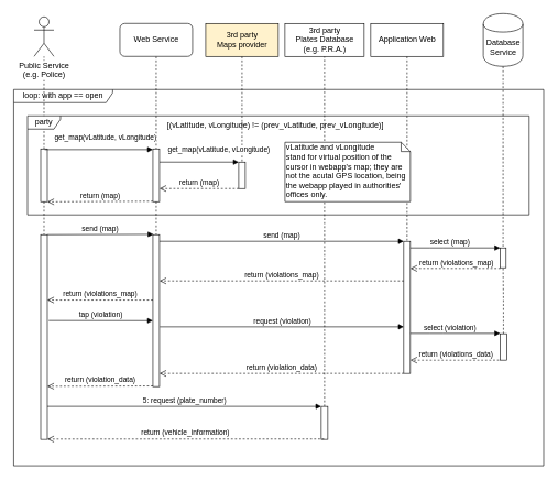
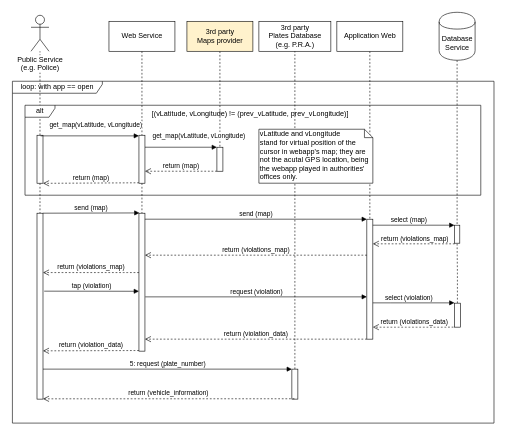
  <mxCell id="0" />
  <mxCell id="1" parent="0" />
  <mxCell id="2" value="loop: with app == open" style="shape=umlFrame;whiteSpace=wrap;html=1;width=150;height=20;" parent="1" vertex="1"><mxGeometry x="20" y="135" width="803" height="570" as="geometry" /></mxCell>
  <mxCell id="3" value="" style="edgeStyle=orthogonalEdgeStyle;rounded=0;orthogonalLoop=1;jettySize=auto;html=1;dashed=1;endArrow=none;endFill=0;" parent="1" source="7" target="5" edge="1"><mxGeometry relative="1" as="geometry" /></mxCell>
- <mxCell id="4" value="party" style="shape=umlFrame;whiteSpace=wrap;html=1;width=50;height=20;" parent="1" vertex="1"><mxGeometry x="41" y="175" width="760" height="150" as="geometry" /></mxCell>
+ <mxCell id="4" value="alt" style="shape=umlFrame;whiteSpace=wrap;html=1;width=50;height=20;" parent="1" vertex="1"><mxGeometry x="41" y="175" width="760" height="150" as="geometry" /></mxCell>
  <mxCell id="5" value="Public Service&lt;br&gt;(e.g. Police)" style="shape=umlActor;verticalLabelPosition=bottom;labelBackgroundColor=#ffffff;verticalAlign=top;html=1;outlineConnect=0;" parent="1" vertex="1"><mxGeometry x="51" y="25" width="30" height="60" as="geometry" /></mxCell>
  <mxCell id="6" value="" style="edgeStyle=orthogonalEdgeStyle;rounded=0;orthogonalLoop=1;jettySize=auto;html=1;dashed=1;endArrow=none;endFill=0;" parent="1" source="7" target="8" edge="1"><mxGeometry relative="1" as="geometry" /></mxCell>
  <mxCell id="7" value="" style="html=1;points=[];perimeter=orthogonalPerimeter;" parent="1" vertex="1"><mxGeometry x="61" y="225" width="10" height="80" as="geometry" /></mxCell>
  <mxCell id="8" value="" style="html=1;points=[];perimeter=orthogonalPerimeter;" parent="1" vertex="1"><mxGeometry x="61" y="355" width="10" height="310" as="geometry" /></mxCell>
  <mxCell id="9" value="" style="html=1;points=[];perimeter=orthogonalPerimeter;" parent="1" vertex="1"><mxGeometry x="361" y="245" width="10" height="40" as="geometry" /></mxCell>
  <mxCell id="10" value="" style="edgeStyle=orthogonalEdgeStyle;rounded=0;orthogonalLoop=1;jettySize=auto;html=1;dashed=1;endArrow=none;endFill=0;" parent="1" source="11" target="9" edge="1"><mxGeometry relative="1" as="geometry" /></mxCell>
  <mxCell id="11" value="3rd party&lt;br&gt;Maps provider" style="html=1;fillColor=#fff2cc;" parent="1" vertex="1"><mxGeometry x="311" y="35" width="110" height="50" as="geometry" /></mxCell>
  <mxCell id="12" value="" style="edgeStyle=orthogonalEdgeStyle;rounded=0;orthogonalLoop=1;jettySize=auto;html=1;dashed=1;endArrow=none;endFill=0;" parent="1" source="47" target="24" edge="1"><mxGeometry relative="1" as="geometry"><mxPoint x="761" y="85" as="sourcePoint" /></mxGeometry></mxCell>
  <mxCell id="13" value="" style="edgeStyle=orthogonalEdgeStyle;rounded=0;orthogonalLoop=1;jettySize=auto;html=1;dashed=1;endArrow=none;endFill=0;" parent="1" source="14" target="15" edge="1"><mxGeometry relative="1" as="geometry" /></mxCell>
  <mxCell id="14" value="Application Web" style="html=1;" parent="1" vertex="1"><mxGeometry x="561" y="35" width="110" height="50" as="geometry" /></mxCell>
  <mxCell id="15" value="" style="html=1;points=[];perimeter=orthogonalPerimeter;" parent="1" vertex="1"><mxGeometry x="611" y="365" width="10" height="200" as="geometry" /></mxCell>
  <mxCell id="16" value="get_map(vLatitude, vLongitude)" style="html=1;verticalAlign=bottom;endArrow=block;" parent="1" edge="1" target="9"><mxGeometry x="0.5" y="10" width="80" relative="1" as="geometry"><mxPoint x="241" y="245" as="sourcePoint" /><mxPoint x="271" y="255" as="targetPoint" /><mxPoint as="offset" /></mxGeometry></mxCell>
  <mxCell id="17" value="return (map)" style="html=1;verticalAlign=bottom;endArrow=open;dashed=1;endSize=8;" parent="1" source="9" edge="1" target="38"><mxGeometry relative="1" as="geometry"><mxPoint x="361" y="305" as="sourcePoint" /><mxPoint x="251" y="306" as="targetPoint" /><Array as="points"><mxPoint x="271" y="285" /></Array></mxGeometry></mxCell>
  <mxCell id="18" value="[(vLatitude, vLongitude) != (prev_vLatitude, prev_vLongitude)]" style="text;html=1;" parent="1" vertex="1"><mxGeometry x="251" y="175" width="300" height="30" as="geometry" /></mxCell>
  <mxCell id="19" value="tap (violation)" style="html=1;verticalAlign=bottom;endArrow=block;entryX=0;entryY=0.566;entryDx=0;entryDy=0;entryPerimeter=0;" parent="1" target="39" edge="1"><mxGeometry width="80" relative="1" as="geometry"><mxPoint x="73" y="485" as="sourcePoint" /><mxPoint x="271" y="464.5" as="targetPoint" /><mxPoint as="offset" /><Array as="points" /></mxGeometry></mxCell>
  <mxCell id="20" value="return (violation_data)" style="html=1;verticalAlign=bottom;endArrow=open;dashed=1;endSize=8;" parent="1" edge="1" target="39" source="15"><mxGeometry relative="1" as="geometry"><mxPoint x="611" y="574.5" as="sourcePoint" /><mxPoint x="71" y="574.5" as="targetPoint" /><Array as="points"><mxPoint x="581" y="565" /></Array></mxGeometry></mxCell>
  <mxCell id="21" value="5: request (plate_number)" style="html=1;verticalAlign=bottom;endArrow=block;" parent="1" source="8" target="28" edge="1"><mxGeometry width="80" relative="1" as="geometry"><mxPoint x="71" y="585" as="sourcePoint" /><mxPoint x="431" y="585" as="targetPoint" /><mxPoint as="offset" /></mxGeometry></mxCell>
  <mxCell id="22" value="" style="edgeStyle=orthogonalEdgeStyle;rounded=0;orthogonalLoop=1;jettySize=auto;html=1;dashed=1;endArrow=none;endFill=0;" parent="1" source="23" target="24" edge="1"><mxGeometry relative="1" as="geometry" /></mxCell>
  <mxCell id="23" value="" style="html=1;points=[];perimeter=orthogonalPerimeter;" parent="1" vertex="1"><mxGeometry x="757" y="505" width="10" height="40" as="geometry" /></mxCell>
  <mxCell id="24" value="" style="html=1;points=[];perimeter=orthogonalPerimeter;" parent="1" vertex="1"><mxGeometry x="757" y="375" width="9" height="30" as="geometry" /></mxCell>
  <mxCell id="25" value="return (violations_map)" style="html=1;verticalAlign=bottom;endArrow=open;dashed=1;endSize=8;" parent="1" source="15" target="39" edge="1"><mxGeometry relative="1" as="geometry"><mxPoint x="611" y="464.82" as="sourcePoint" /><mxPoint x="77" y="435" as="targetPoint" /><Array as="points"><mxPoint x="381" y="425" /></Array></mxGeometry></mxCell>
  <mxCell id="26" value="3rd party&lt;br&gt;Plates Database&lt;br&gt;(e.g. P.R.A.)" style="html=1;" parent="1" vertex="1"><mxGeometry x="431" y="35" width="120" height="50" as="geometry" /></mxCell>
  <mxCell id="27" value="" style="edgeStyle=orthogonalEdgeStyle;rounded=0;orthogonalLoop=1;jettySize=auto;html=1;dashed=1;endArrow=none;endFill=0;entryX=0.5;entryY=1;entryDx=0;entryDy=0;" parent="1" source="28" target="26" edge="1"><mxGeometry relative="1" as="geometry"><mxPoint x="466" y="105" as="targetPoint" /></mxGeometry></mxCell>
  <mxCell id="28" value="" style="html=1;points=[];perimeter=orthogonalPerimeter;" parent="1" vertex="1"><mxGeometry x="486" y="615" width="10" height="50" as="geometry" /></mxCell>
  <mxCell id="29" value="return (vehicle_information)" style="html=1;verticalAlign=bottom;endArrow=open;dashed=1;endSize=8;exitX=0.42;exitY=0.988;exitDx=0;exitDy=0;exitPerimeter=0;" parent="1" edge="1" source="28"><mxGeometry relative="1" as="geometry"><mxPoint x="461" y="665" as="sourcePoint" /><mxPoint x="71" y="664.5" as="targetPoint" /></mxGeometry></mxCell>
  <mxCell id="30" value="select (map)" style="html=1;verticalAlign=bottom;endArrow=block;" parent="1" source="15" target="24" edge="1"><mxGeometry x="-0.118" width="80" relative="1" as="geometry"><mxPoint x="622" y="365" as="sourcePoint" /><mxPoint x="732" y="365" as="targetPoint" /><mxPoint as="offset" /><Array as="points"><mxPoint x="661" y="375" /></Array></mxGeometry></mxCell>
  <mxCell id="31" value="return (violations_map)" style="html=1;verticalAlign=bottom;endArrow=open;dashed=1;endSize=8;exitX=0.044;exitY=1.035;exitDx=0;exitDy=0;exitPerimeter=0;" parent="1" source="24" edge="1" target="15"><mxGeometry x="-0.029" y="1" relative="1" as="geometry"><mxPoint x="751" y="424" as="sourcePoint" /><mxPoint x="621" y="405" as="targetPoint" /><mxPoint as="offset" /></mxGeometry></mxCell>
  <mxCell id="32" value="send (map)" style="html=1;verticalAlign=bottom;endArrow=block;exitX=0.96;exitY=0.35;exitDx=0;exitDy=0;exitPerimeter=0;entryX=0.08;entryY=-0.002;entryDx=0;entryDy=0;entryPerimeter=0;" parent="1" edge="1" target="39"><mxGeometry width="80" relative="1" as="geometry"><mxPoint x="71.1" y="355" as="sourcePoint" /><mxPoint x="221" y="355" as="targetPoint" /><mxPoint as="offset" /></mxGeometry></mxCell>
  <mxCell id="33" value="select (violation)" style="html=1;verticalAlign=bottom;endArrow=block;" parent="1" edge="1"><mxGeometry x="-0.123" width="80" relative="1" as="geometry"><mxPoint x="621" y="504.5" as="sourcePoint" /><mxPoint x="757" y="504.5" as="targetPoint" /><mxPoint as="offset" /><Array as="points"><mxPoint x="661" y="504.5" /></Array></mxGeometry></mxCell>
  <mxCell id="34" value="return (violations_data)" style="html=1;verticalAlign=bottom;endArrow=open;dashed=1;endSize=8;exitX=-0.16;exitY=0.9;exitDx=0;exitDy=0;exitPerimeter=0;" parent="1" edge="1"><mxGeometry x="-0.029" y="1" relative="1" as="geometry"><mxPoint x="755.4" y="545" as="sourcePoint" /><mxPoint x="621" y="545" as="targetPoint" /><mxPoint as="offset" /></mxGeometry></mxCell>
  <mxCell id="35" value="" style="edgeStyle=orthogonalEdgeStyle;rounded=0;orthogonalLoop=1;jettySize=auto;html=1;dashed=1;labelBackgroundColor=none;startArrow=none;startFill=0;endArrow=none;endFill=0;" edge="1" parent="1" source="36" target="38"><mxGeometry relative="1" as="geometry"><mxPoint x="236" y="115" as="targetPoint" /></mxGeometry></mxCell>
- <mxCell id="36" value="Web Service" style="html=1;rounded=1;" vertex="1" parent="1"><mxGeometry x="181" y="35" width="110" height="50" as="geometry" /></mxCell>
+ <mxCell id="36" value="Web Service" style="html=1;" vertex="1" parent="1"><mxGeometry x="181" y="35" width="110" height="50" as="geometry" /></mxCell>
  <mxCell id="37" value="" style="edgeStyle=orthogonalEdgeStyle;rounded=0;orthogonalLoop=1;jettySize=auto;html=1;dashed=1;labelBackgroundColor=none;startArrow=none;startFill=0;endArrow=none;endFill=0;" edge="1" parent="1" source="38" target="39"><mxGeometry relative="1" as="geometry" /></mxCell>
  <mxCell id="38" value="" style="html=1;points=[];perimeter=orthogonalPerimeter;" vertex="1" parent="1"><mxGeometry x="231" y="225" width="10" height="80" as="geometry" /></mxCell>
  <mxCell id="39" value="" style="html=1;points=[];perimeter=orthogonalPerimeter;" vertex="1" parent="1"><mxGeometry x="231" y="355" width="10" height="230" as="geometry" /></mxCell>
  <mxCell id="40" value="get_map(vLatitude, vLongitude)" style="html=1;verticalAlign=bottom;endArrow=block;exitX=0.6;exitY=0.013;exitDx=0;exitDy=0;exitPerimeter=0;" edge="1" parent="1" source="7" target="38"><mxGeometry x="0.125" y="10" width="80" relative="1" as="geometry"><mxPoint x="111" y="234.5" as="sourcePoint" /><mxPoint x="231" y="234.5" as="targetPoint" /><mxPoint y="1" as="offset" /></mxGeometry></mxCell>
  <mxCell id="41" value="return (map)" style="html=1;verticalAlign=bottom;endArrow=open;dashed=1;endSize=8;entryX=0.96;entryY=0.617;entryDx=0;entryDy=0;entryPerimeter=0;exitX=0;exitY=0.991;exitDx=0;exitDy=0;exitPerimeter=0;" edge="1" parent="1" source="38"><mxGeometry relative="1" as="geometry"><mxPoint x="191.5" y="305.19" as="sourcePoint" /><mxPoint x="71.1" y="305.19" as="targetPoint" /></mxGeometry></mxCell>
  <mxCell id="42" value="send (map)" style="html=1;verticalAlign=bottom;endArrow=block;" edge="1" parent="1" source="39"><mxGeometry width="80" relative="1" as="geometry"><mxPoint x="455.1" y="365" as="sourcePoint" /><mxPoint x="611" y="365" as="targetPoint" /><mxPoint as="offset" /></mxGeometry></mxCell>
  <mxCell id="43" value="return (violations_map)" style="html=1;verticalAlign=bottom;endArrow=open;dashed=1;endSize=8;" edge="1" parent="1"><mxGeometry relative="1" as="geometry"><mxPoint x="231" y="454" as="sourcePoint" /><mxPoint x="71" y="454" as="targetPoint" /><Array as="points"><mxPoint x="211" y="454" /></Array></mxGeometry></mxCell>
  <mxCell id="44" value="request (violation)" style="html=1;verticalAlign=bottom;endArrow=block;" edge="1" parent="1" target="15"><mxGeometry width="80" relative="1" as="geometry"><mxPoint x="241.5" y="494.5" as="sourcePoint" /><mxPoint x="400.795" y="494.5" as="targetPoint" /><mxPoint as="offset" /><Array as="points" /></mxGeometry></mxCell>
  <mxCell id="45" value="return (violation_data)" style="html=1;verticalAlign=bottom;endArrow=open;dashed=1;endSize=8;" edge="1" parent="1"><mxGeometry relative="1" as="geometry"><mxPoint x="231" y="584" as="sourcePoint" /><mxPoint x="71" y="584.5" as="targetPoint" /><Array as="points" /></mxGeometry></mxCell>
  <mxCell id="46" value="vLatitude and vLongitude&lt;br&gt;stand for virtual position of the cursor in webapp's map; they are not the acutal GPS location, being the webapp played in authorities' offices only." style="shape=note;whiteSpace=wrap;html=1;size=14;verticalAlign=top;align=left;spacingTop=-6;" vertex="1" parent="1"><mxGeometry x="431" y="215" width="190" height="90" as="geometry" /></mxCell>
  <mxCell id="47" value="Database&lt;br&gt;Service" style="shape=cylinder;whiteSpace=wrap;html=1;boundedLbl=1;backgroundOutline=1;" vertex="1" parent="1"><mxGeometry x="731.5" y="20" width="60" height="80" as="geometry" /></mxCell>
